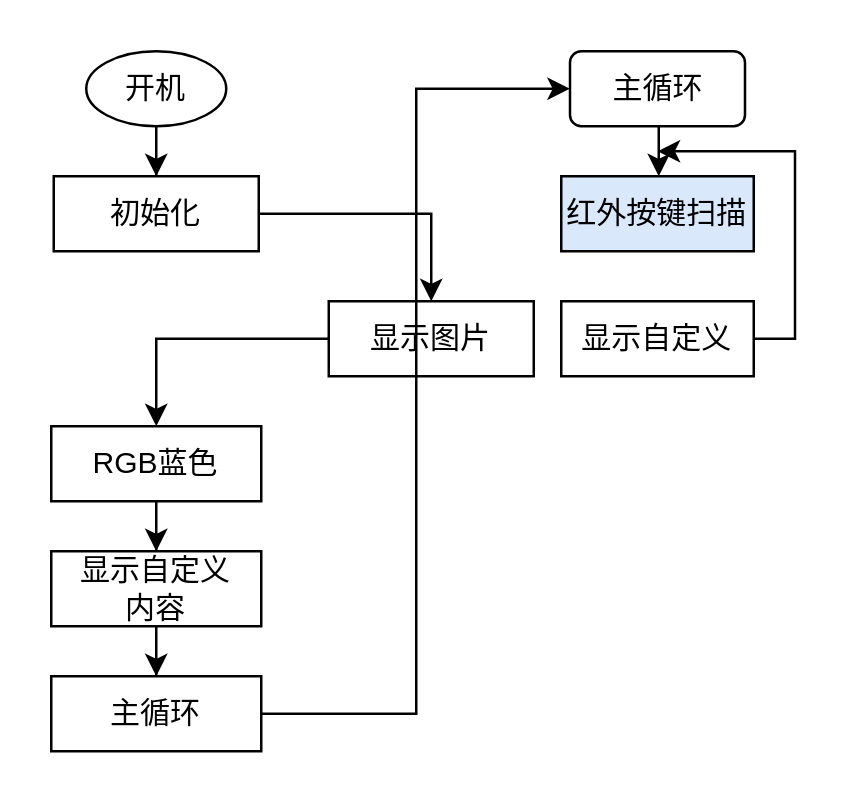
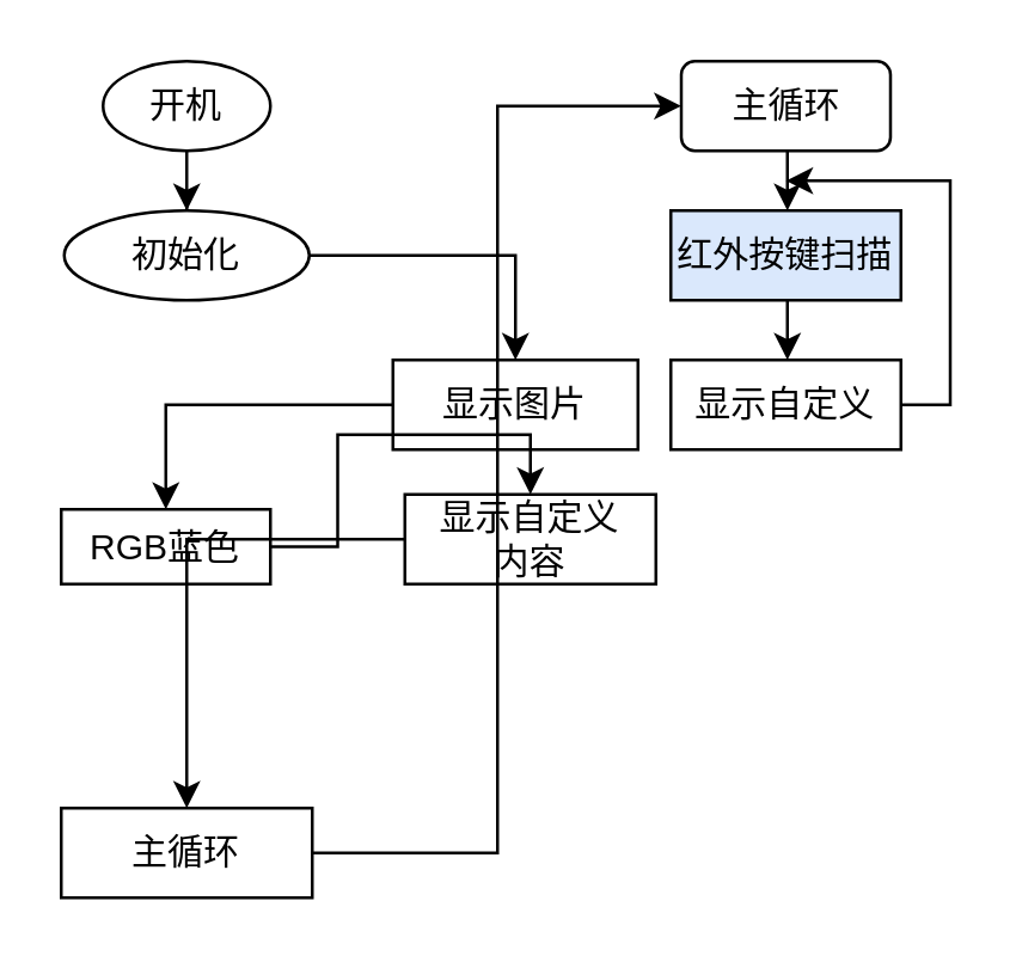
  <mxCell id="0" />
  <mxCell id="1" parent="0" />
  <mxCell id="2" style="edgeStyle=orthogonalEdgeStyle;rounded=0;orthogonalLoop=1;jettySize=auto;html=1;entryX=0.5;entryY=0;entryDx=0;entryDy=0;" edge="1" parent="1" source="3" target="5"><mxGeometry relative="1" as="geometry" /></mxCell>
  <mxCell id="3" value="开机" style="ellipse;whiteSpace=wrap;html=1;" vertex="1" parent="1"><mxGeometry x="34" y="20" width="56" height="30" as="geometry" /></mxCell>
  <mxCell id="4" style="edgeStyle=orthogonalEdgeStyle;rounded=0;orthogonalLoop=1;jettySize=auto;html=1;entryX=0.5;entryY=0;entryDx=0;entryDy=0;" edge="1" parent="1" source="5" target="7"><mxGeometry relative="1" as="geometry" /></mxCell>
- <mxCell id="5" value="初始化" style="rounded=0;whiteSpace=wrap;html=1;" vertex="1" parent="1"><mxGeometry x="21" y="70" width="82" height="30" as="geometry" /></mxCell>
+ <mxCell id="5" value="初始化" style="ellipse;whiteSpace=wrap;html=1;" vertex="1" parent="1"><mxGeometry x="21" y="70" width="82" height="30" as="geometry" /></mxCell>
  <mxCell id="6" style="edgeStyle=orthogonalEdgeStyle;rounded=0;orthogonalLoop=1;jettySize=auto;html=1;entryX=0.5;entryY=0;entryDx=0;entryDy=0;" edge="1" parent="1" source="7" target="9"><mxGeometry relative="1" as="geometry" /></mxCell>
  <mxCell id="7" value="显示图片" style="rounded=0;whiteSpace=wrap;html=1;" vertex="1" parent="1"><mxGeometry x="131" y="120" width="82" height="30" as="geometry" /></mxCell>
  <mxCell id="8" style="edgeStyle=orthogonalEdgeStyle;rounded=0;orthogonalLoop=1;jettySize=auto;html=1;entryX=0.5;entryY=0;entryDx=0;entryDy=0;" edge="1" parent="1" source="9" target="11"><mxGeometry relative="1" as="geometry" /></mxCell>
- <mxCell id="9" value="RGB蓝色" style="rounded=0;whiteSpace=wrap;html=1;" vertex="1" parent="1"><mxGeometry x="20" y="170" width="84" height="30" as="geometry" /></mxCell>
+ <mxCell id="9" value="RGB蓝色" style="rounded=0;whiteSpace=wrap;html=1;" vertex="1" parent="1"><mxGeometry x="20" y="170" width="70" height="25" as="geometry" /></mxCell>
  <mxCell id="10" style="edgeStyle=orthogonalEdgeStyle;rounded=0;orthogonalLoop=1;jettySize=auto;html=1;entryX=0.5;entryY=0;entryDx=0;entryDy=0;" edge="1" parent="1" source="11" target="13"><mxGeometry relative="1" as="geometry" /></mxCell>
- <mxCell id="11" value="显示自定义&lt;br&gt;内容" style="rounded=0;whiteSpace=wrap;html=1;" vertex="1" parent="1"><mxGeometry x="20" y="220" width="84" height="30" as="geometry" /></mxCell>
+ <mxCell id="11" value="显示自定义&lt;br&gt;内容" style="rounded=0;whiteSpace=wrap;html=1;" vertex="1" parent="1"><mxGeometry x="135" y="165" width="84" height="30" as="geometry" /></mxCell>
  <mxCell id="12" style="edgeStyle=elbowEdgeStyle;rounded=0;orthogonalLoop=1;jettySize=auto;html=1;entryX=0;entryY=0.5;entryDx=0;entryDy=0;" edge="1" parent="1" source="13" target="15"><mxGeometry relative="1" as="geometry" /></mxCell>
  <mxCell id="13" value="主循环" style="rounded=0;whiteSpace=wrap;html=1;" vertex="1" parent="1"><mxGeometry x="20" y="270" width="84" height="30" as="geometry" /></mxCell>
  <mxCell id="14" style="edgeStyle=elbowEdgeStyle;rounded=0;orthogonalLoop=1;jettySize=auto;html=1;entryX=0.5;entryY=0;entryDx=0;entryDy=0;" edge="1" parent="1" source="15" target="17"><mxGeometry relative="1" as="geometry" /></mxCell>
  <mxCell id="15" value="主循环" style="rounded=1;whiteSpace=wrap;html=1;" vertex="1" parent="1"><mxGeometry x="227.5" y="20" width="70" height="30" as="geometry" /></mxCell>
+ <mxCell id="16" style="edgeStyle=elbowEdgeStyle;rounded=0;orthogonalLoop=1;jettySize=auto;html=1;entryX=0.5;entryY=0;entryDx=0;entryDy=0;" edge="1" parent="1" source="17" target="19"><mxGeometry relative="1" as="geometry" /></mxCell>
  <mxCell id="17" value="红外按键扫描" style="rounded=0;whiteSpace=wrap;html=1;fillColor=#dae8fc;" vertex="1" parent="1"><mxGeometry x="224" y="70" width="77" height="30" as="geometry" /></mxCell>
  <mxCell id="18" style="edgeStyle=elbowEdgeStyle;rounded=0;orthogonalLoop=1;jettySize=auto;html=1;" edge="1" parent="1" source="19"><mxGeometry relative="1" as="geometry"><mxPoint x="262.5" y="60" as="targetPoint" /><Array as="points"><mxPoint x="317.5" y="100" /></Array></mxGeometry></mxCell>
  <mxCell id="19" value="显示自定义" style="rounded=0;whiteSpace=wrap;html=1;" vertex="1" parent="1"><mxGeometry x="224" y="120" width="77" height="30" as="geometry" /></mxCell>
